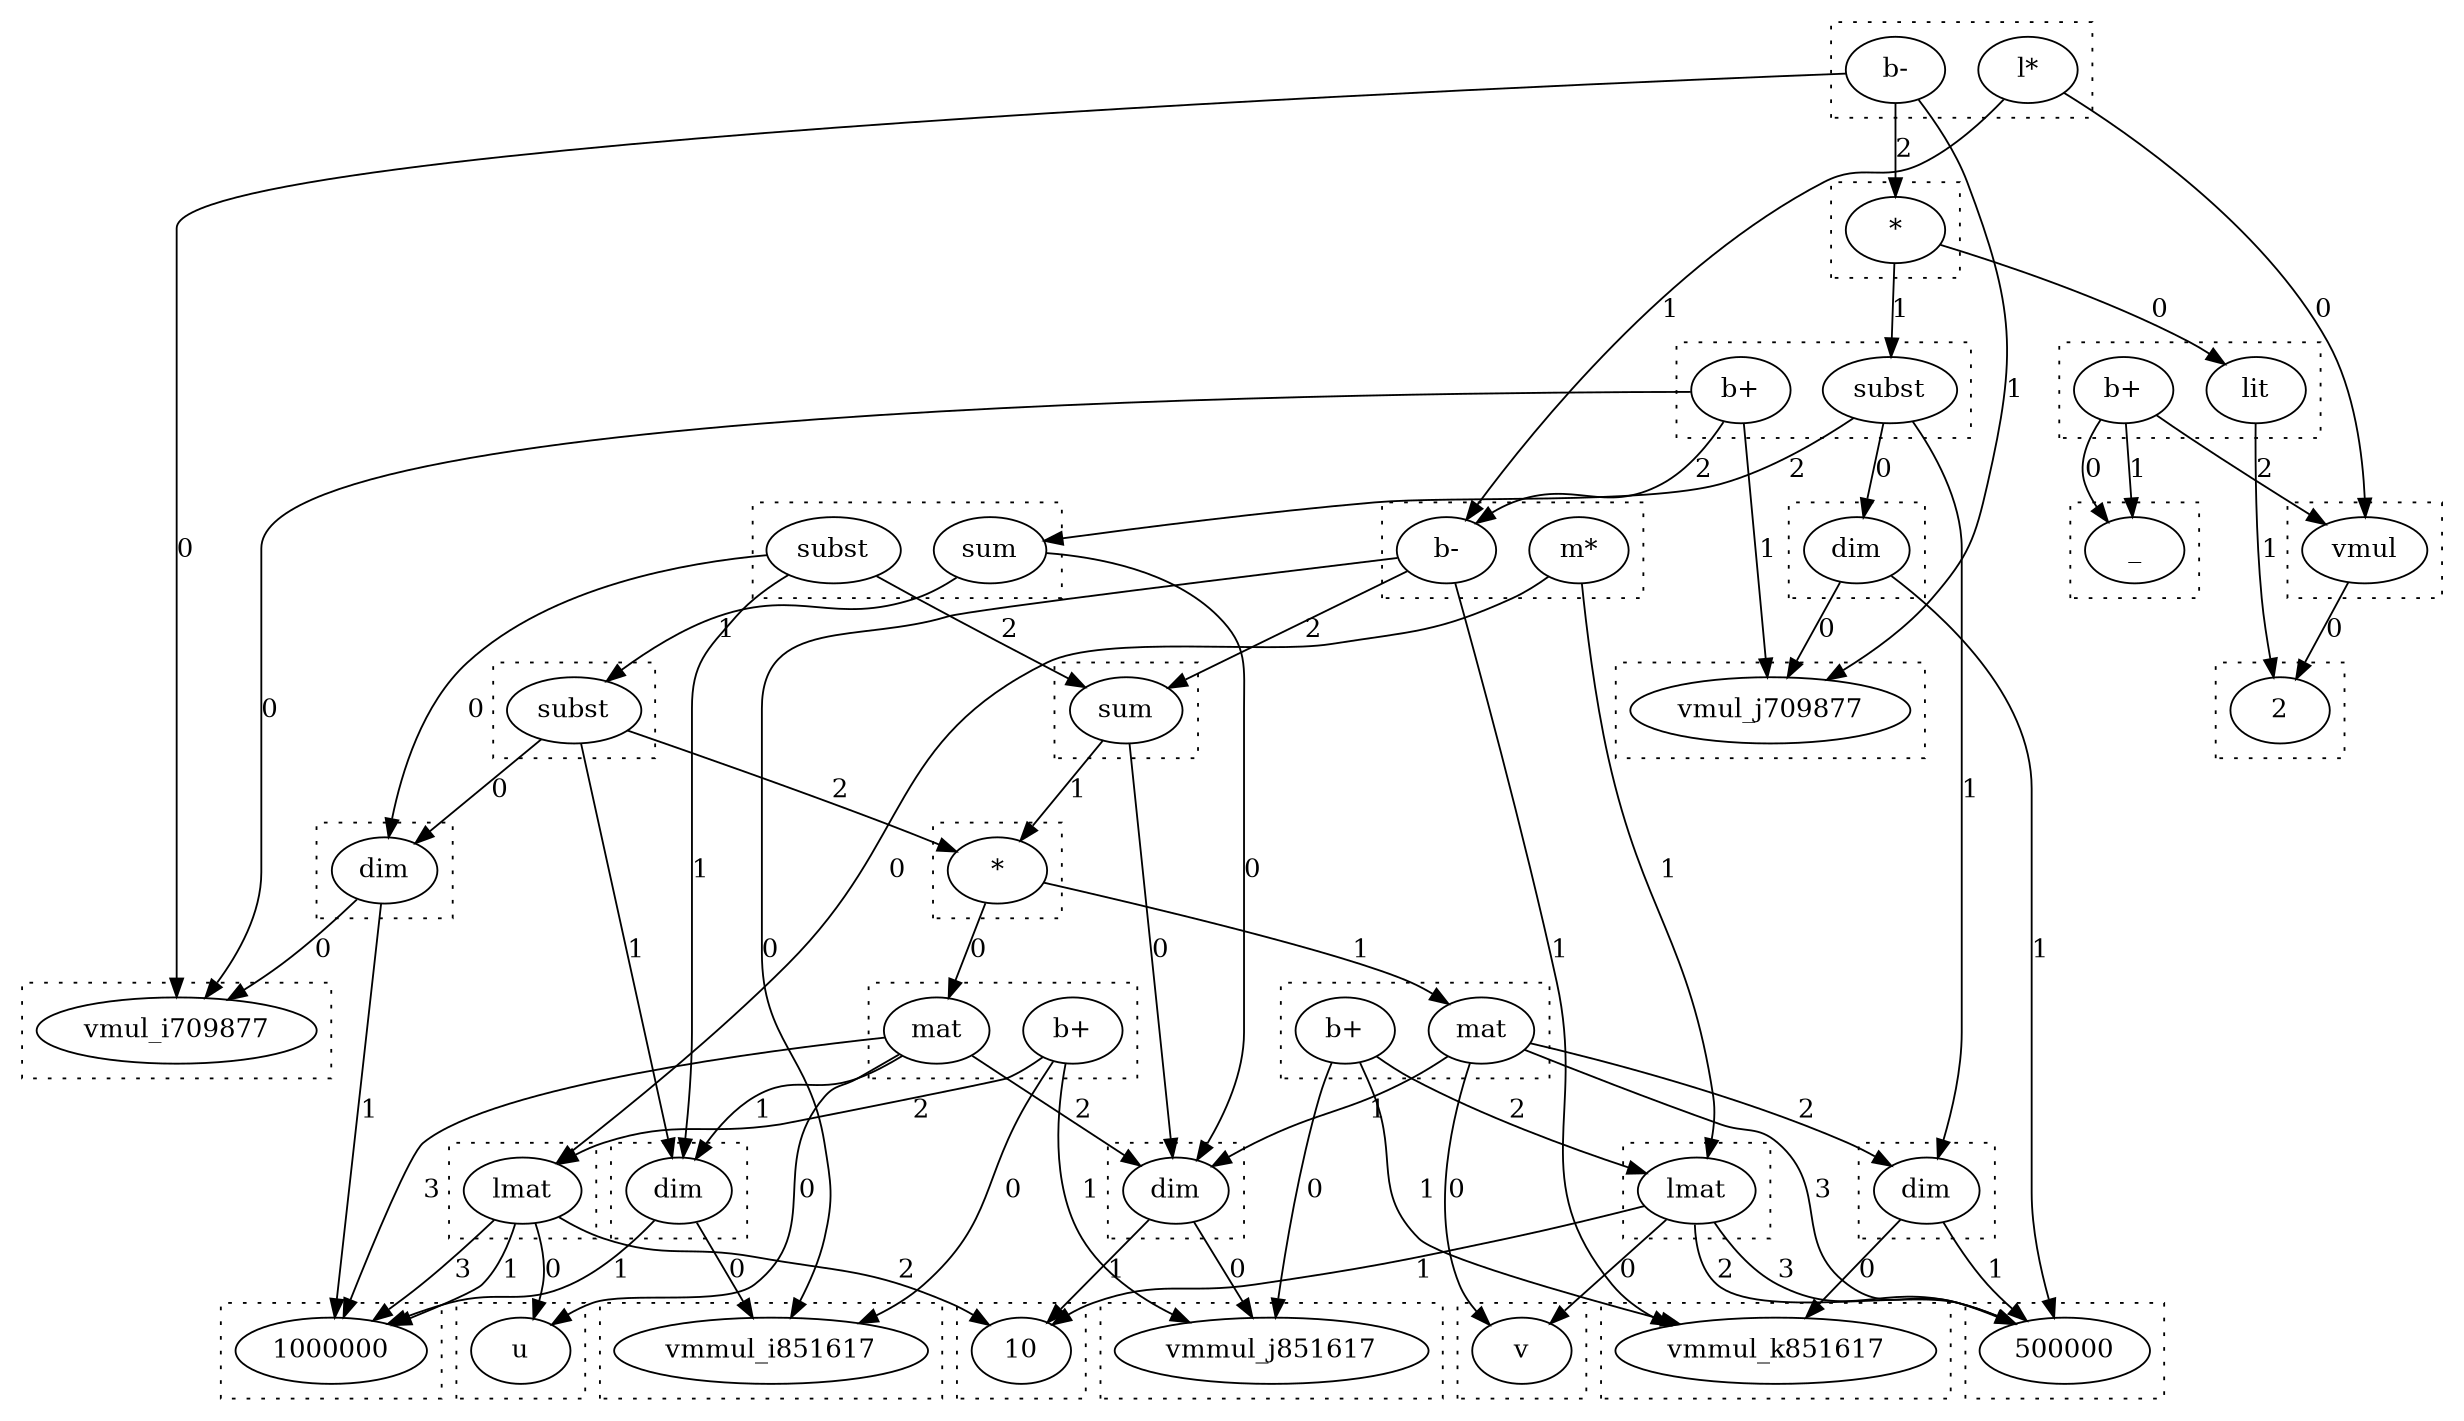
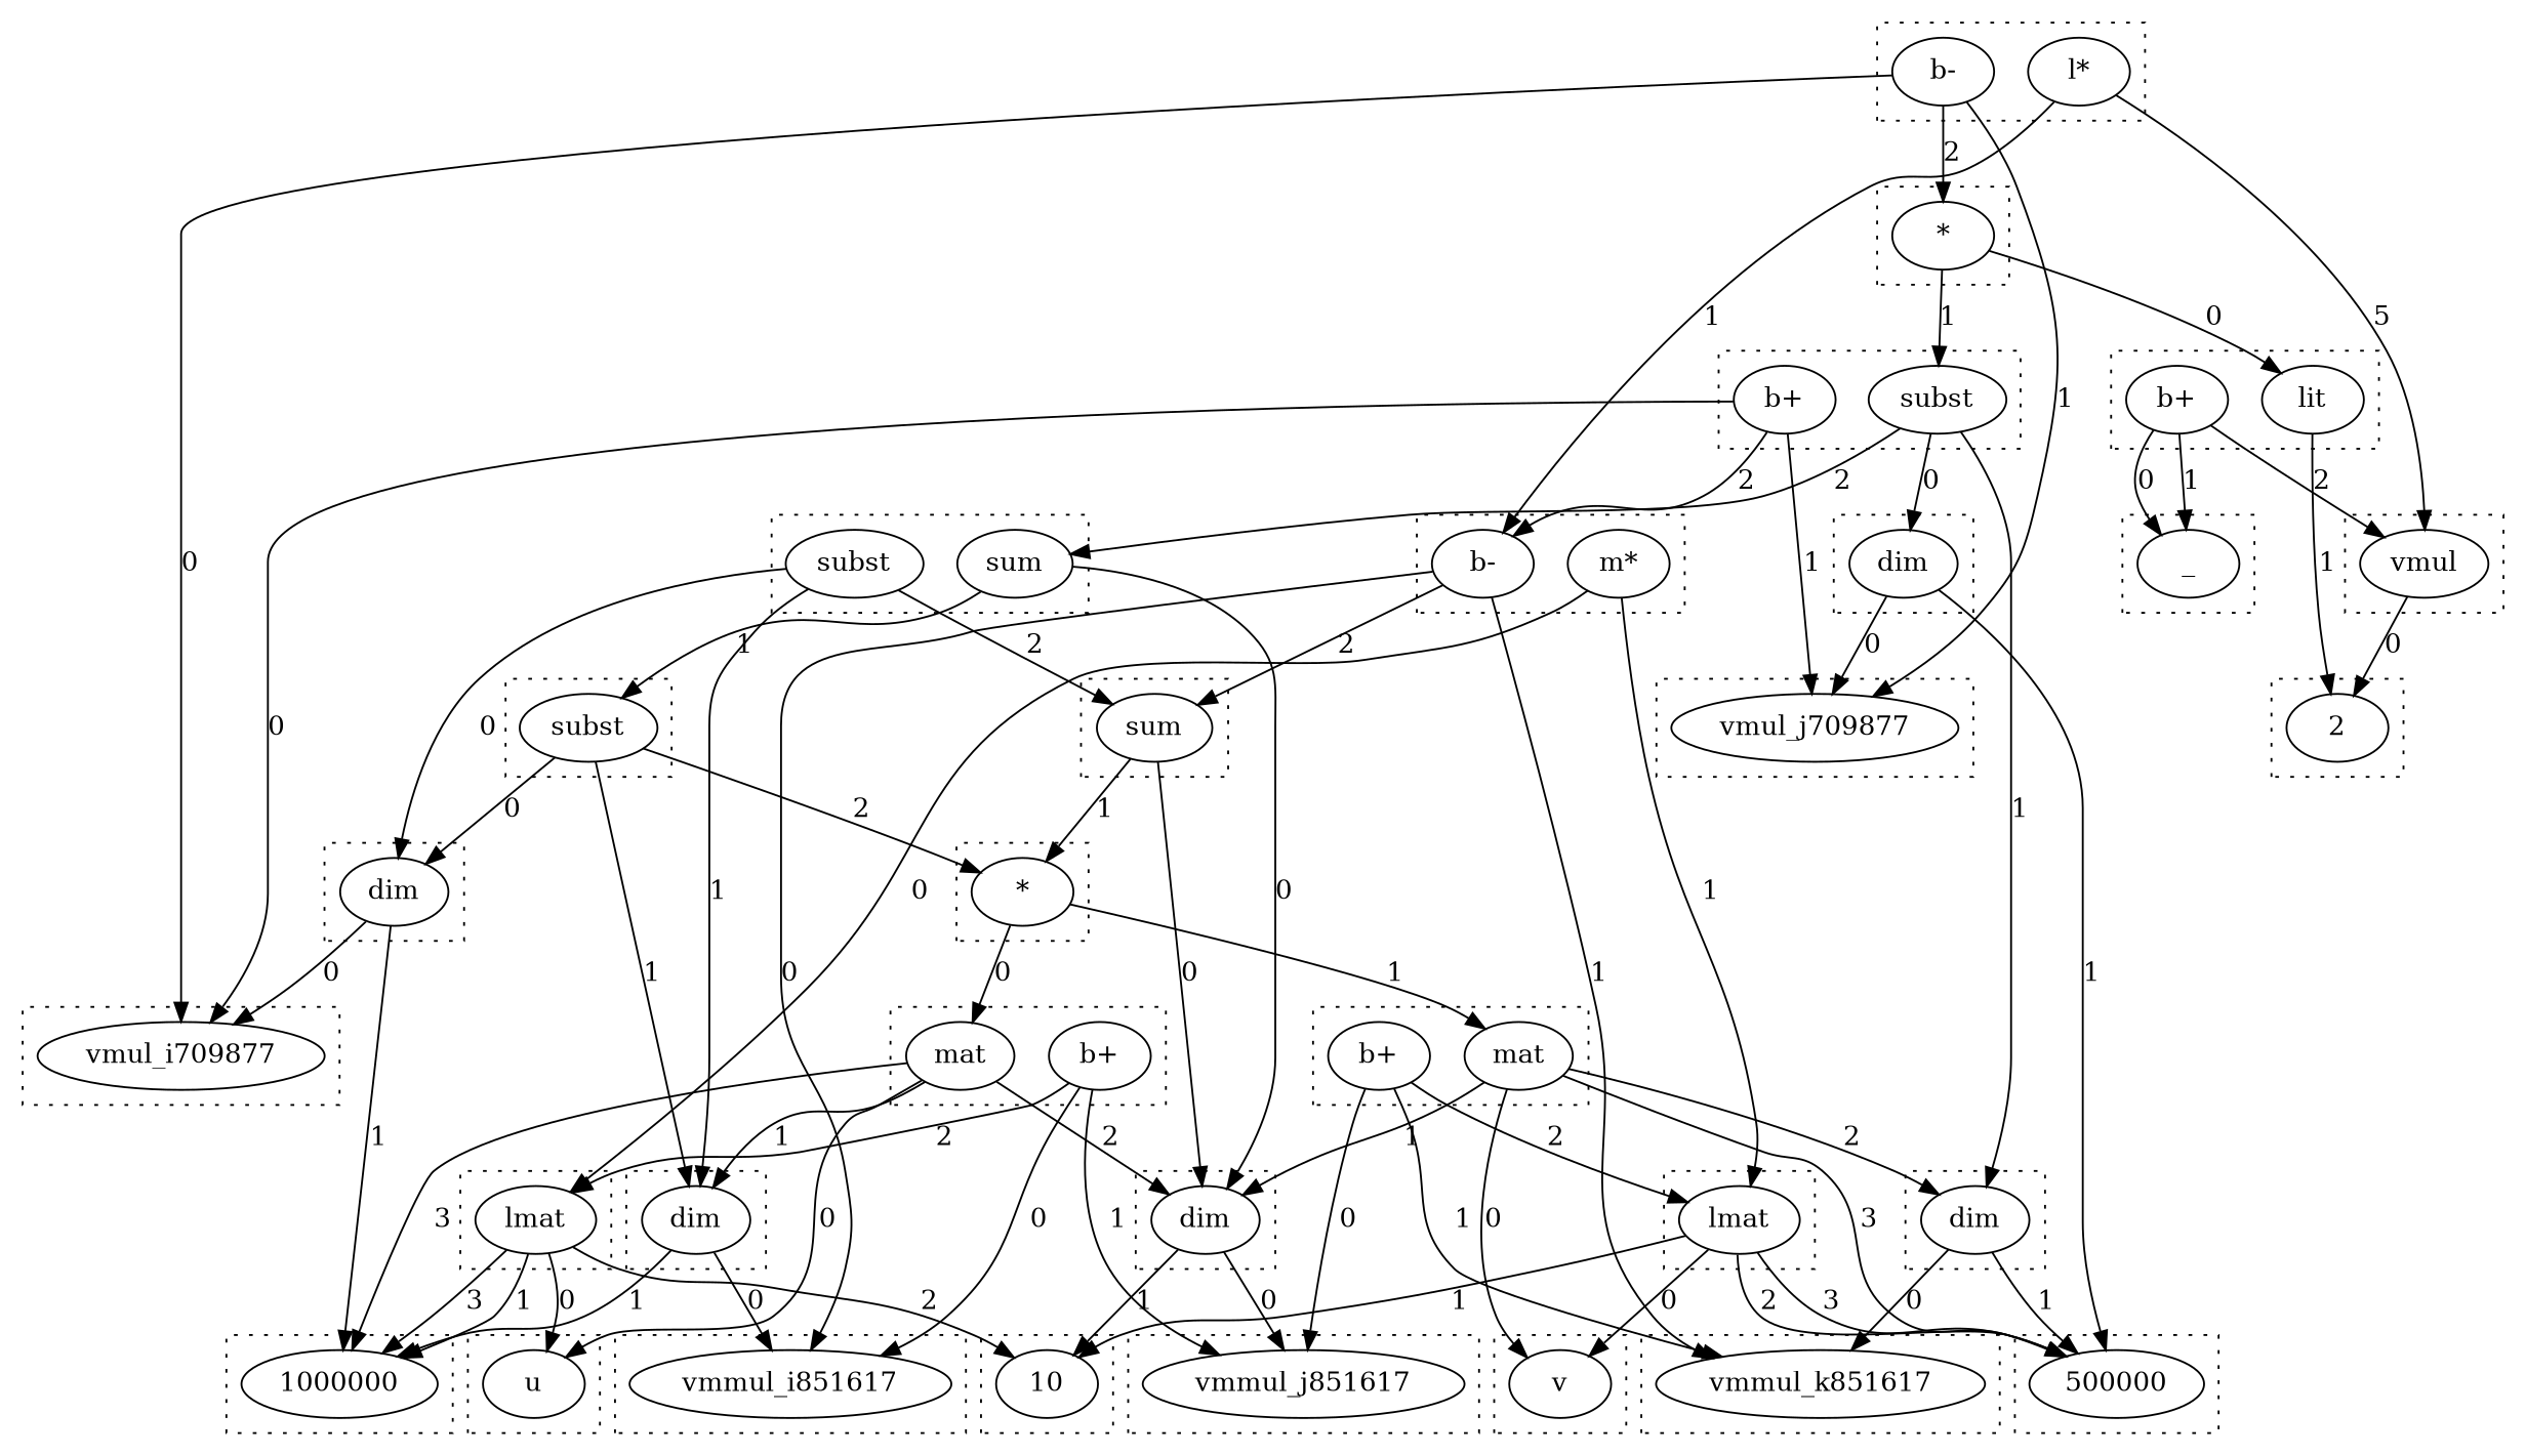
  digraph {
    compound=true
    n1 [label=vmul]
    n2 [label=2]
    n3 [label=u]
    n4 [label=1000000]
    n5 [label=10]
    n6 [label=lmat]
    n7 [label=v]
    n8 [label=500000]
    n9 [label=vmmul_j851617]
    n10 [label=lmat]
    n11 [label="b-"]
    n12 [label="m*"]
    n13 [label="b-"]
    n14 [label="l*"]
    n15 [label=mat]
    n16 [label="b+"]
    n17 [label=vmul_i709877]
    n18 [label=vmul_j709877]
    n19 [label=_]
    n20 [label=lit]
    n21 [label="b+"]
    n22 [label=subst]
    n23 [label="b+"]
    n24 [label="*"]
    n25 [label=vmmul_i851617]
    n26 [label=vmmul_k851617]
    n27 [label=dim]
    n28 [label=mat]
    n29 [label="b+"]
    n30 [label="*"]
    n31 [label=sum]
    n32 [label=dim]
    n33 [label=dim]
    n34 [label=dim]
    n35 [label=dim]
    n36 [label=sum]
    n37 [label=subst]
    n38 [label=subst]
    subgraph cluster_1 {
      style=dotted
      n1
    }
    subgraph cluster_2 {
      style=dotted
      n2
    }
    subgraph cluster_3 {
      style=dotted
      n3
    }
    subgraph cluster_4 {
      style=dotted
      n4
    }
    subgraph cluster_5 {
      style=dotted
      n5
    }
    subgraph cluster_6 {
      style=dotted
      n6
    }
    subgraph cluster_7 {
      style=dotted
      n7
    }
    subgraph cluster_8 {
      style=dotted
      n8
    }
    subgraph cluster_9 {
      style=dotted
      n9
    }
    subgraph cluster_10 {
      style=dotted
      n10
    }
    subgraph cluster_11 {
      style=dotted
      n11
      n12
    }
    subgraph cluster_12 {
      style=dotted
      n13
      n14
    }
    subgraph cluster_13 {
      style=dotted
      n15
      n16
    }
    subgraph cluster_14 {
      style=dotted
      n17
    }
    subgraph cluster_15 {
      style=dotted
      n18
    }
    subgraph cluster_16 {
      style=dotted
      n19
    }
    subgraph cluster_17 {
      style=dotted
      n20
      n21
    }
    subgraph cluster_18 {
      style=dotted
      n22
      n23
    }
    subgraph cluster_19 {
      style=dotted
      n24
    }
    subgraph cluster_20 {
      style=dotted
      n25
    }
    subgraph cluster_21 {
      style=dotted
      n26
    }
    subgraph cluster_22 {
      style=dotted
      n27
    }
    subgraph cluster_23 {
      style=dotted
      n28
      n29
    }
    subgraph cluster_24 {
      style=dotted
      n30
    }
    subgraph cluster_25 {
      style=dotted
      n31
    }
    subgraph cluster_26 {
      style=dotted
      n32
    }
    subgraph cluster_27 {
      style=dotted
      n33
    }
    subgraph cluster_28 {
      style=dotted
      n34
    }
    subgraph cluster_29 {
      style=dotted
      n35
    }
    subgraph cluster_30 {
      style=dotted
      n36
      n37
    }
    subgraph cluster_31 {
      style=dotted
      n38
    }
    n1 -> n2 [label=0]
    n6 -> n3 [label=0]
    n6 -> n4 [label=1]
    n6 -> n4 [label=3]
    n6 -> n5 [label=2]
    n10 -> n5 [label=1]
    n10 -> n7 [label=0]
    n10 -> n8 [label=2]
    n10 -> n8 [label=3]
    n11 -> n25 [label=0]
    n11 -> n26 [label=1]
    n11 -> n31 [label=2]
    n12 -> n6 [label=0]
    n12 -> n10 [label=1]
    n13 -> n17 [label=0]
    n13 -> n18 [label=1]
    n13 -> n24 [label=2]
-   n14 -> n1 [label=0]
+   n14 -> n1 [label=5]
    n14 -> n11 [label=1]
    n15 -> n7 [label=0]
    n15 -> n8 [label=3]
    n15 -> n27 [label=1]
    n15 -> n33 [label=2]
    n16 -> n9 [label=0]
    n16 -> n10 [label=2]
    n16 -> n26 [label=1]
    n20 -> n2 [label=1]
    n21 -> n1 [label=2]
    n21 -> n19 [label=0]
    n21 -> n19 [label=1]
    n22 -> n32 [label=0]
    n22 -> n33 [label=1]
    n22 -> n36 [label=2]
    n23 -> n11 [label=2]
    n23 -> n17 [label=0]
    n23 -> n18 [label=1]
    n24 -> n20 [label=0]
    n24 -> n22 [label=1]
    n27 -> n5 [label=1]
    n27 -> n9 [label=0]
    n28 -> n3 [label=0]
    n28 -> n4 [label=3]
    n28 -> n27 [label=2]
    n28 -> n35 [label=1]
    n29 -> n6 [label=2]
    n29 -> n9 [label=1]
    n29 -> n25 [label=0]
    n30 -> n15 [label=1]
    n30 -> n28 [label=0]
    n31 -> n27 [label=0]
    n31 -> n30 [label=1]
    n32 -> n8 [label=1]
    n32 -> n18 [label=0]
    n33 -> n8 [label=1]
    n33 -> n26 [label=0]
    n34 -> n4 [label=1]
    n34 -> n17 [label=0]
    n35 -> n4 [label=1]
    n35 -> n25 [label=0]
    n36 -> n27 [label=0]
    n36 -> n38 [label=1]
    n37 -> n31 [label=2]
    n37 -> n34 [label=0]
    n37 -> n35 [label=1]
    n38 -> n30 [label=2]
    n38 -> n34 [label=0]
    n38 -> n35 [label=1]
  }
